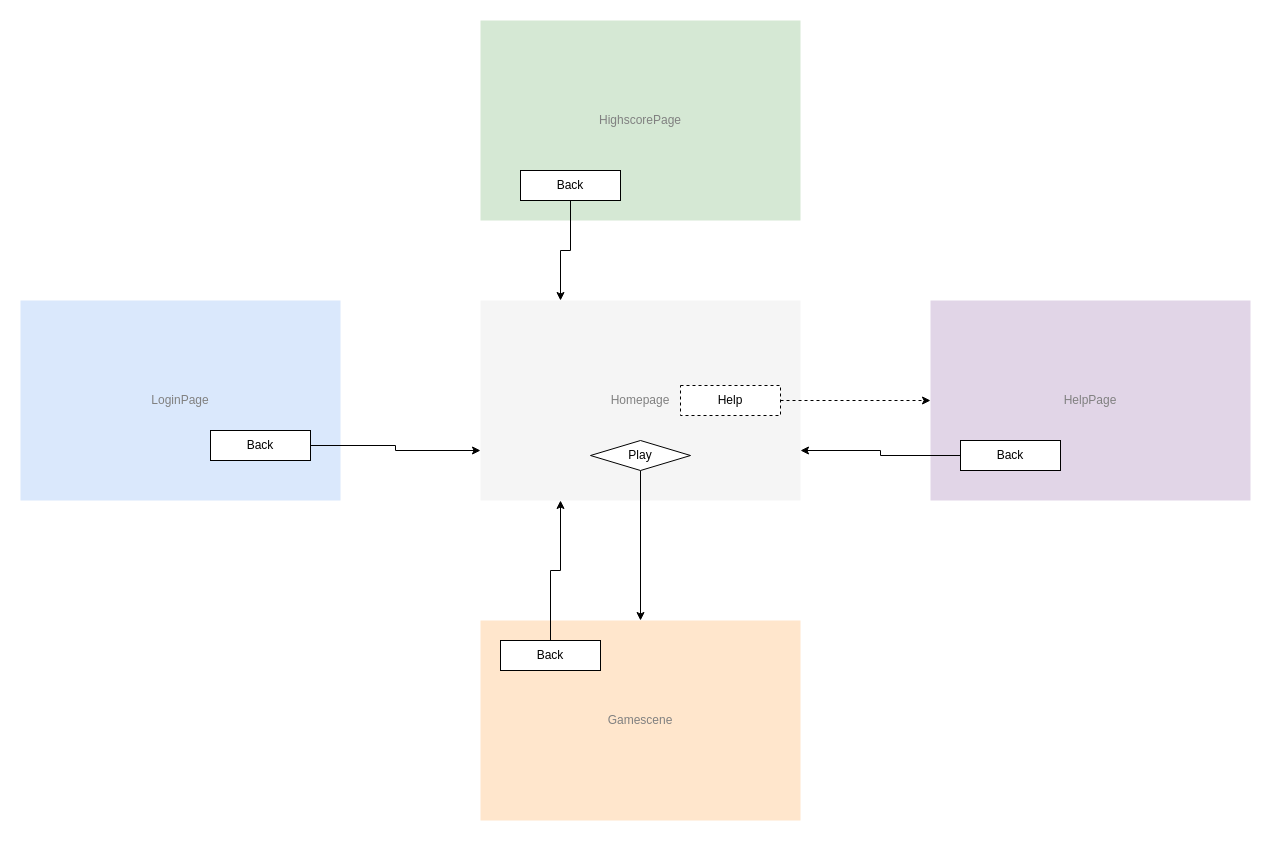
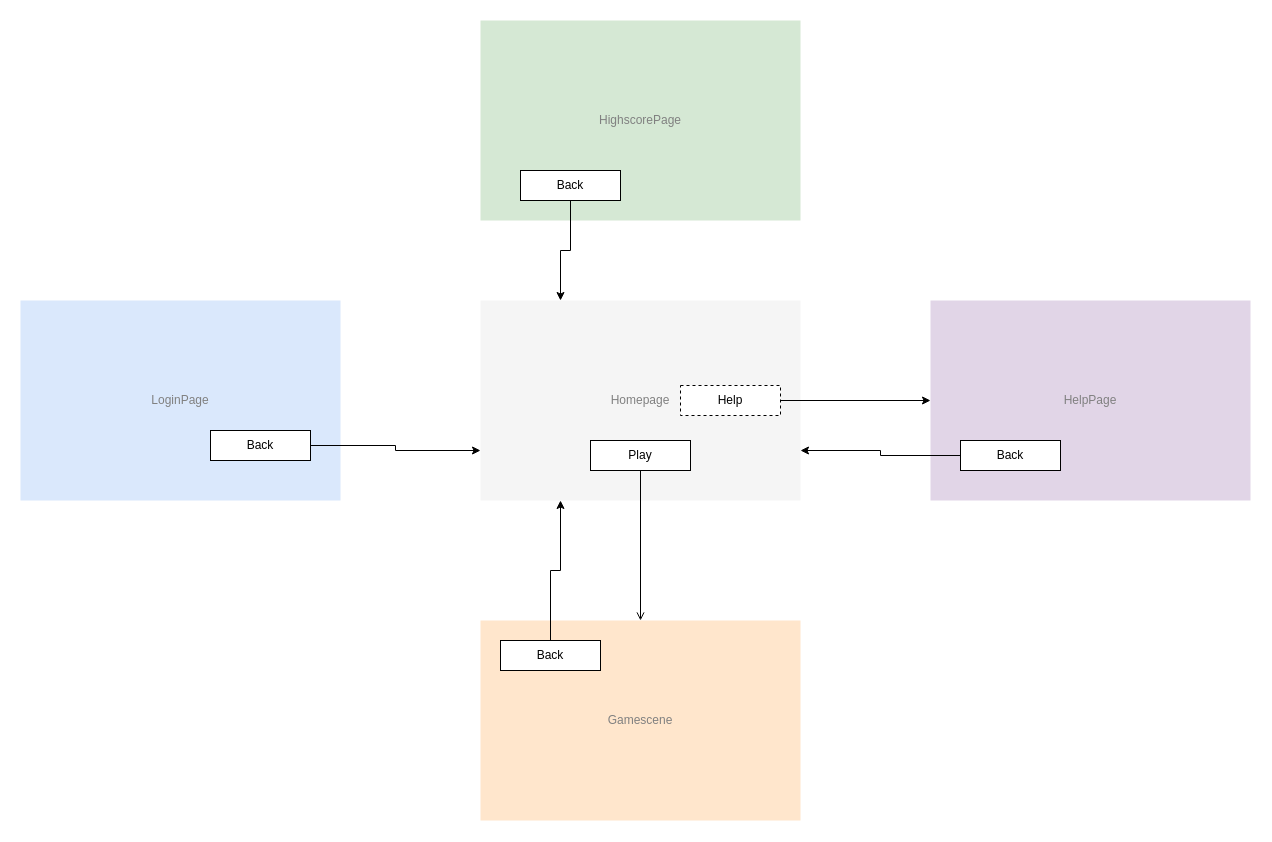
  <mxCell id="0" />
  <mxCell id="1" parent="0" />
  <mxCell id="2" value="Homepage" style="rounded=0;whiteSpace=wrap;html=1;fillColor=#f5f5f5;strokeColor=none;fontColor=#808080;" vertex="1" parent="1"><mxGeometry x="480" y="300" width="320" height="200" as="geometry" /></mxCell>
  <mxCell id="3" value="Gamescene" style="rounded=0;whiteSpace=wrap;html=1;fillColor=#ffe6cc;strokeColor=none;fontColor=#808080;" vertex="1" parent="1"><mxGeometry x="480" y="620" width="320" height="200" as="geometry" /></mxCell>
  <mxCell id="4" value="HighscorePage" style="rounded=0;whiteSpace=wrap;html=1;fillColor=#d5e8d4;strokeColor=none;fontColor=#808080;" vertex="1" parent="1"><mxGeometry x="480" width="320" height="200" as="geometry" y="20" /></mxCell>
  <mxCell id="5" value="HelpPage" style="rounded=0;whiteSpace=wrap;html=1;fillColor=#e1d5e7;strokeColor=none;fontColor=#808080;" vertex="1" parent="1"><mxGeometry x="930" y="300" width="320" height="200" as="geometry" /></mxCell>
  <mxCell id="6" value="LoginPage" style="rounded=0;whiteSpace=wrap;html=1;fillColor=#dae8fc;strokeColor=none;fontColor=#808080;" vertex="1" parent="1"><mxGeometry x="20" y="300" width="320" height="200" as="geometry" /></mxCell>
- <mxCell id="7" style="edgeStyle=orthogonalEdgeStyle;rounded=0;orthogonalLoop=1;jettySize=auto;html=1;exitX=0.5;exitY=1;exitDx=0;exitDy=0;entryX=0.5;entryY=0;entryDx=0;entryDy=0;" edge="1" parent="1" source="8" target="3"><mxGeometry relative="1" as="geometry" /></mxCell>
- <mxCell id="8" value="Play" style="rhombus;whiteSpace=wrap;html=1;" vertex="1" parent="1"><mxGeometry x="590" y="440" width="100" height="30" as="geometry" /></mxCell>
- <mxCell id="9" style="edgeStyle=orthogonalEdgeStyle;rounded=0;orthogonalLoop=1;jettySize=auto;html=1;exitX=1;exitY=0.5;exitDx=0;exitDy=0;entryX=0;entryY=0.5;entryDx=0;entryDy=0;dashed=1;" edge="1" parent="1" source="10" target="5"><mxGeometry relative="1" as="geometry" /></mxCell>
+ <mxCell id="7" style="edgeStyle=orthogonalEdgeStyle;rounded=0;orthogonalLoop=1;jettySize=auto;html=1;exitX=0.5;exitY=1;exitDx=0;exitDy=0;entryX=0.5;entryY=0;entryDx=0;entryDy=0;endArrow=open;" edge="1" parent="1" source="8" target="3"><mxGeometry relative="1" as="geometry" /></mxCell>
+ <mxCell id="8" value="Play" style="rounded=0;whiteSpace=wrap;html=1;" vertex="1" parent="1"><mxGeometry x="590" y="440" width="100" height="30" as="geometry" /></mxCell>
+ <mxCell id="9" style="edgeStyle=orthogonalEdgeStyle;rounded=0;orthogonalLoop=1;jettySize=auto;html=1;exitX=1;exitY=0.5;exitDx=0;exitDy=0;entryX=0;entryY=0.5;entryDx=0;entryDy=0;" edge="1" parent="1" source="10" target="5"><mxGeometry relative="1" as="geometry" /></mxCell>
  <mxCell id="10" value="Help" style="rounded=0;whiteSpace=wrap;html=1;dashed=1;" vertex="1" parent="1"><mxGeometry x="680" y="385" width="100" height="30" as="geometry" /></mxCell>
  <mxCell id="11" style="edgeStyle=orthogonalEdgeStyle;rounded=0;orthogonalLoop=1;jettySize=auto;html=1;exitX=0;exitY=0.5;exitDx=0;exitDy=0;entryX=1;entryY=0.75;entryDx=0;entryDy=0;" edge="1" parent="1" source="12" target="2"><mxGeometry relative="1" as="geometry" /></mxCell>
  <mxCell id="12" value="Back" style="rounded=0;whiteSpace=wrap;html=1;" vertex="1" parent="1"><mxGeometry x="960" y="440" width="100" height="30" as="geometry" /></mxCell>
  <mxCell id="13" style="edgeStyle=orthogonalEdgeStyle;rounded=0;orthogonalLoop=1;jettySize=auto;html=1;exitX=1;exitY=0.5;exitDx=0;exitDy=0;entryX=0;entryY=0.75;entryDx=0;entryDy=0;" edge="1" parent="1" source="14" target="2"><mxGeometry relative="1" as="geometry" /></mxCell>
  <mxCell id="14" value="Back" style="rounded=0;whiteSpace=wrap;html=1;" vertex="1" parent="1"><mxGeometry x="210" y="430" width="100" height="30" as="geometry" /></mxCell>
  <mxCell id="15" style="edgeStyle=orthogonalEdgeStyle;rounded=0;orthogonalLoop=1;jettySize=auto;html=1;exitX=0.5;exitY=0;exitDx=0;exitDy=0;entryX=0.25;entryY=1;entryDx=0;entryDy=0;" edge="1" parent="1" source="16" target="2"><mxGeometry relative="1" as="geometry" /></mxCell>
  <mxCell id="16" value="Back" style="rounded=0;whiteSpace=wrap;html=1;" vertex="1" parent="1"><mxGeometry x="500" y="640" width="100" height="30" as="geometry" /></mxCell>
  <mxCell id="17" style="edgeStyle=orthogonalEdgeStyle;rounded=0;orthogonalLoop=1;jettySize=auto;html=1;exitX=0.5;exitY=1;exitDx=0;exitDy=0;entryX=0.25;entryY=0;entryDx=0;entryDy=0;" edge="1" parent="1" source="18" target="2"><mxGeometry relative="1" as="geometry" /></mxCell>
  <mxCell id="18" value="Back" style="rounded=0;whiteSpace=wrap;html=1;" vertex="1" parent="1"><mxGeometry x="520" y="170" width="100" height="30" as="geometry" /></mxCell>
